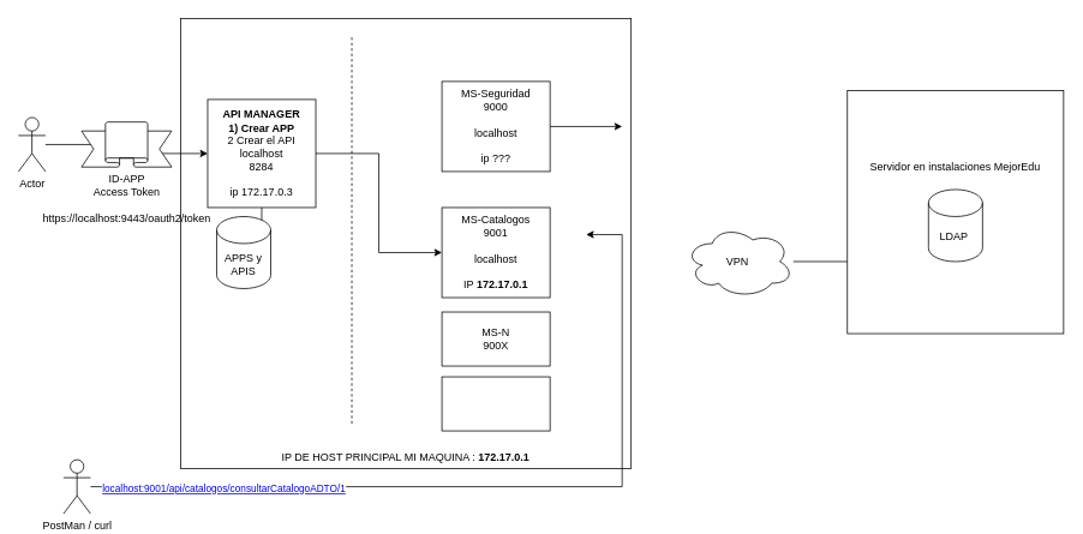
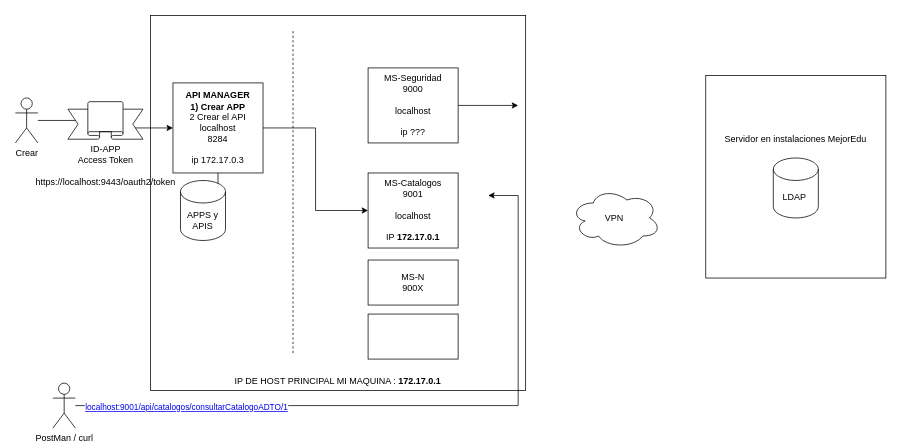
  <mxCell id="0" />
  <mxCell id="1" parent="0" />
  <mxCell id="2" value="&lt;br&gt;&lt;br&gt;&lt;br&gt;&lt;br&gt;&lt;br&gt;&lt;br&gt;&lt;br&gt;&lt;br&gt;&lt;br&gt;&lt;br&gt;&lt;br&gt;&lt;br&gt;&lt;br&gt;&lt;br&gt;&lt;br&gt;&lt;br&gt;&lt;br&gt;&lt;br&gt;&lt;br&gt;&lt;br&gt;&lt;br&gt;&lt;br&gt;&lt;br&gt;&lt;br&gt;&lt;br&gt;&lt;br&gt;&lt;br&gt;&lt;br&gt;&lt;br&gt;&lt;br&gt;&lt;br&gt;&lt;br&gt;&lt;br&gt;IP DE HOST PRINCIPAL MI MAQUINA :&amp;nbsp;&lt;b&gt;172.17.0.1&lt;/b&gt;" style="whiteSpace=wrap;html=1;aspect=fixed;" vertex="1" parent="1"><mxGeometry x="200" width="500" height="500" as="geometry" y="20" /></mxCell>
  <mxCell id="3" style="edgeStyle=orthogonalEdgeStyle;rounded=0;orthogonalLoop=1;jettySize=auto;html=1;" edge="1" parent="1" source="4" target="18"><mxGeometry relative="1" as="geometry" /></mxCell>
- <mxCell id="4" value="Actor" style="shape=umlActor;verticalLabelPosition=bottom;verticalAlign=top;html=1;outlineConnect=0;" vertex="1" parent="1"><mxGeometry x="20" y="130" width="30" height="60" as="geometry" /></mxCell>
+ <mxCell id="4" value="Crear" style="shape=umlActor;verticalLabelPosition=bottom;verticalAlign=top;html=1;outlineConnect=0;" vertex="1" parent="1"><mxGeometry x="20" y="130" width="30" height="60" as="geometry" /></mxCell>
  <mxCell id="5" style="edgeStyle=orthogonalEdgeStyle;rounded=0;orthogonalLoop=1;jettySize=auto;html=1;" edge="1" parent="1" source="18" target="7"><mxGeometry relative="1" as="geometry" /></mxCell>
  <mxCell id="6" style="edgeStyle=orthogonalEdgeStyle;rounded=0;orthogonalLoop=1;jettySize=auto;html=1;entryX=0;entryY=0.5;entryDx=0;entryDy=0;" edge="1" parent="1" source="18" target="11"><mxGeometry relative="1" as="geometry" /></mxCell>
  <mxCell id="7" value="APPS y APIS" style="shape=cylinder3;whiteSpace=wrap;html=1;boundedLbl=1;backgroundOutline=1;size=15;" vertex="1" parent="1"><mxGeometry x="240" y="240" width="60" height="80" as="geometry" /></mxCell>
  <mxCell id="8" value="" style="endArrow=none;dashed=1;html=1;rounded=0;" edge="1" parent="1"><mxGeometry width="50" height="50" relative="1" as="geometry"><mxPoint x="390" y="470" as="sourcePoint" /><mxPoint x="390" y="40" as="targetPoint" /></mxGeometry></mxCell>
  <mxCell id="9" value="" style="edgeStyle=orthogonalEdgeStyle;rounded=0;orthogonalLoop=1;jettySize=auto;html=1;" edge="1" parent="1" source="10"><mxGeometry relative="1" as="geometry"><mxPoint x="690" y="140" as="targetPoint" /></mxGeometry></mxCell>
  <mxCell id="10" value="MS-Seguridad&lt;br&gt;9000&lt;br&gt;&lt;br&gt;localhost&lt;br&gt;&lt;br&gt;ip ???" style="rounded=0;whiteSpace=wrap;html=1;" vertex="1" parent="1"><mxGeometry x="490" y="90" width="120" height="100" as="geometry" /></mxCell>
  <mxCell id="11" value="MS-Catalogos&lt;br&gt;9001&lt;br&gt;&lt;br&gt;localhost&lt;br&gt;&lt;br&gt;IP &lt;b&gt;172.17.0.1&lt;/b&gt;" style="rounded=0;whiteSpace=wrap;html=1;" vertex="1" parent="1"><mxGeometry x="490" y="230" width="120" height="100" as="geometry" /></mxCell>
  <mxCell id="12" value="MS-N&lt;br&gt;900X" style="rounded=0;whiteSpace=wrap;html=1;" vertex="1" parent="1"><mxGeometry x="490" y="346" width="120" height="60" as="geometry" /></mxCell>
  <mxCell id="13" value="" style="rounded=0;whiteSpace=wrap;html=1;" vertex="1" parent="1"><mxGeometry x="490" y="418" width="120" height="60" as="geometry" /></mxCell>
  <mxCell id="14" value="ID-APP&lt;br&gt;Access Token&lt;br&gt;&lt;br&gt;https://localhost:9443/oauth2/token" style="verticalLabelPosition=bottom;verticalAlign=top;html=1;shape=mxgraph.basic.banner" vertex="1" parent="1"><mxGeometry x="90" y="135" width="100" height="50" as="geometry" /></mxCell>
  <mxCell id="15" style="edgeStyle=orthogonalEdgeStyle;rounded=0;orthogonalLoop=1;jettySize=auto;html=1;" edge="1" parent="1" source="17"><mxGeometry relative="1" as="geometry"><mxPoint x="650" y="260" as="targetPoint" /><Array as="points"><mxPoint x="690" y="540" /><mxPoint x="690" y="260" /></Array></mxGeometry></mxCell>
  <mxCell id="16" value="&lt;a href=&quot;http://localhost:9001/api/catalogos/consultarCatalogoADTO/1&quot;&gt;localhost:9001/api/catalogos/consultarCatalogoADTO/1&lt;/a&gt;" style="edgeLabel;html=1;align=center;verticalAlign=middle;resizable=0;points=[];" vertex="1" connectable="0" parent="15"><mxGeometry x="-0.677" y="-2" relative="1" as="geometry"><mxPoint as="offset" /></mxGeometry></mxCell>
  <mxCell id="17" value="PostMan / curl" style="shape=umlActor;verticalLabelPosition=bottom;verticalAlign=top;html=1;outlineConnect=0;" vertex="1" parent="1"><mxGeometry x="70" y="510" width="30" height="60" as="geometry" /></mxCell>
  <mxCell id="18" value="&lt;b&gt;API MANAGER&lt;br&gt;1) Crear APP&lt;/b&gt;&lt;br&gt;2 Crear el API&lt;br&gt;localhost&lt;br&gt;8284&lt;br&gt;&lt;br&gt;ip&amp;nbsp;172.17.0.3" style="whiteSpace=wrap;html=1;aspect=fixed;" vertex="1" parent="1"><mxGeometry x="230" y="110" width="120" height="120" as="geometry" /></mxCell>
- <mxCell id="19" value="" style="edgeStyle=orthogonalEdgeStyle;rounded=0;orthogonalLoop=1;jettySize=auto;html=1;" edge="1" parent="1" source="20" target="22"><mxGeometry relative="1" as="geometry" /></mxCell>
  <mxCell id="20" value="VPN&amp;nbsp;" style="ellipse;shape=cloud;whiteSpace=wrap;html=1;" vertex="1" parent="1"><mxGeometry x="760" y="250" width="120" height="80" as="geometry" /></mxCell>
  <mxCell id="21" value="Servidor en instalaciones MejorEdu&lt;br&gt;&lt;br&gt;&lt;br&gt;&lt;br&gt;&lt;br&gt;&lt;br&gt;&lt;br&gt;&lt;br&gt;" style="rounded=0;whiteSpace=wrap;html=1;" vertex="1" parent="1"><mxGeometry x="940" y="100" width="240" height="270" as="geometry" /></mxCell>
  <mxCell id="22" value="LDAP&amp;nbsp;" style="shape=cylinder3;whiteSpace=wrap;html=1;boundedLbl=1;backgroundOutline=1;size=15;" vertex="1" parent="1"><mxGeometry x="1030" y="210" width="60" height="80" as="geometry" /></mxCell>
